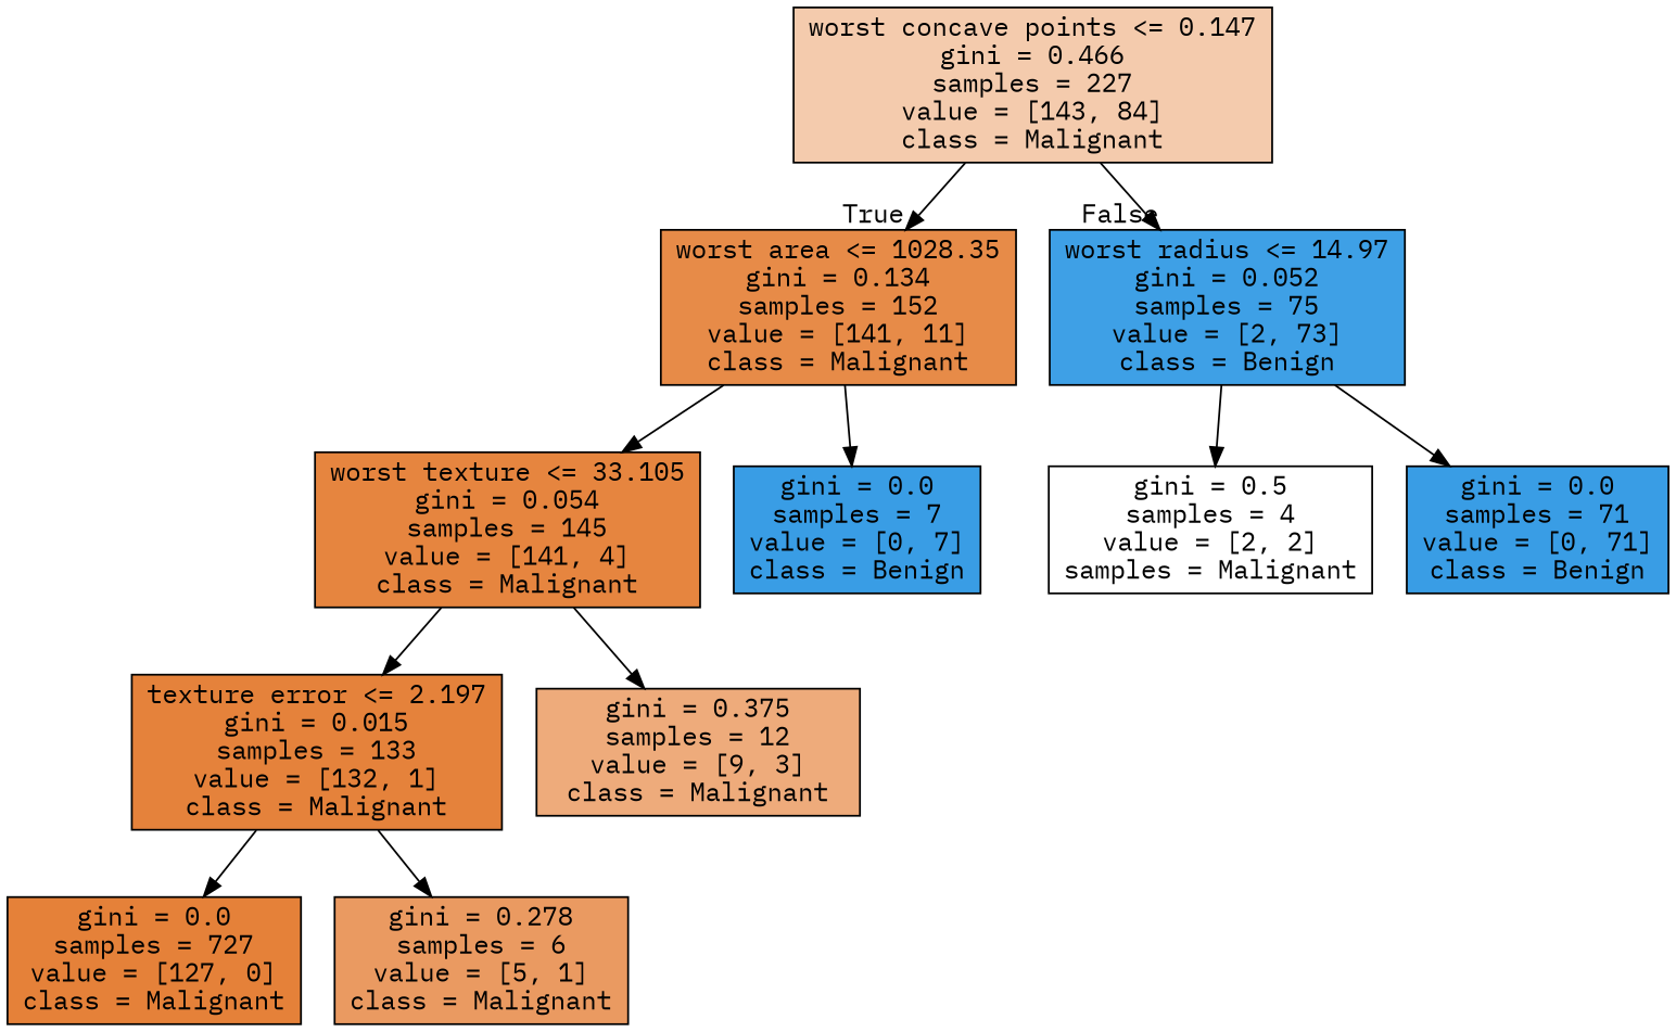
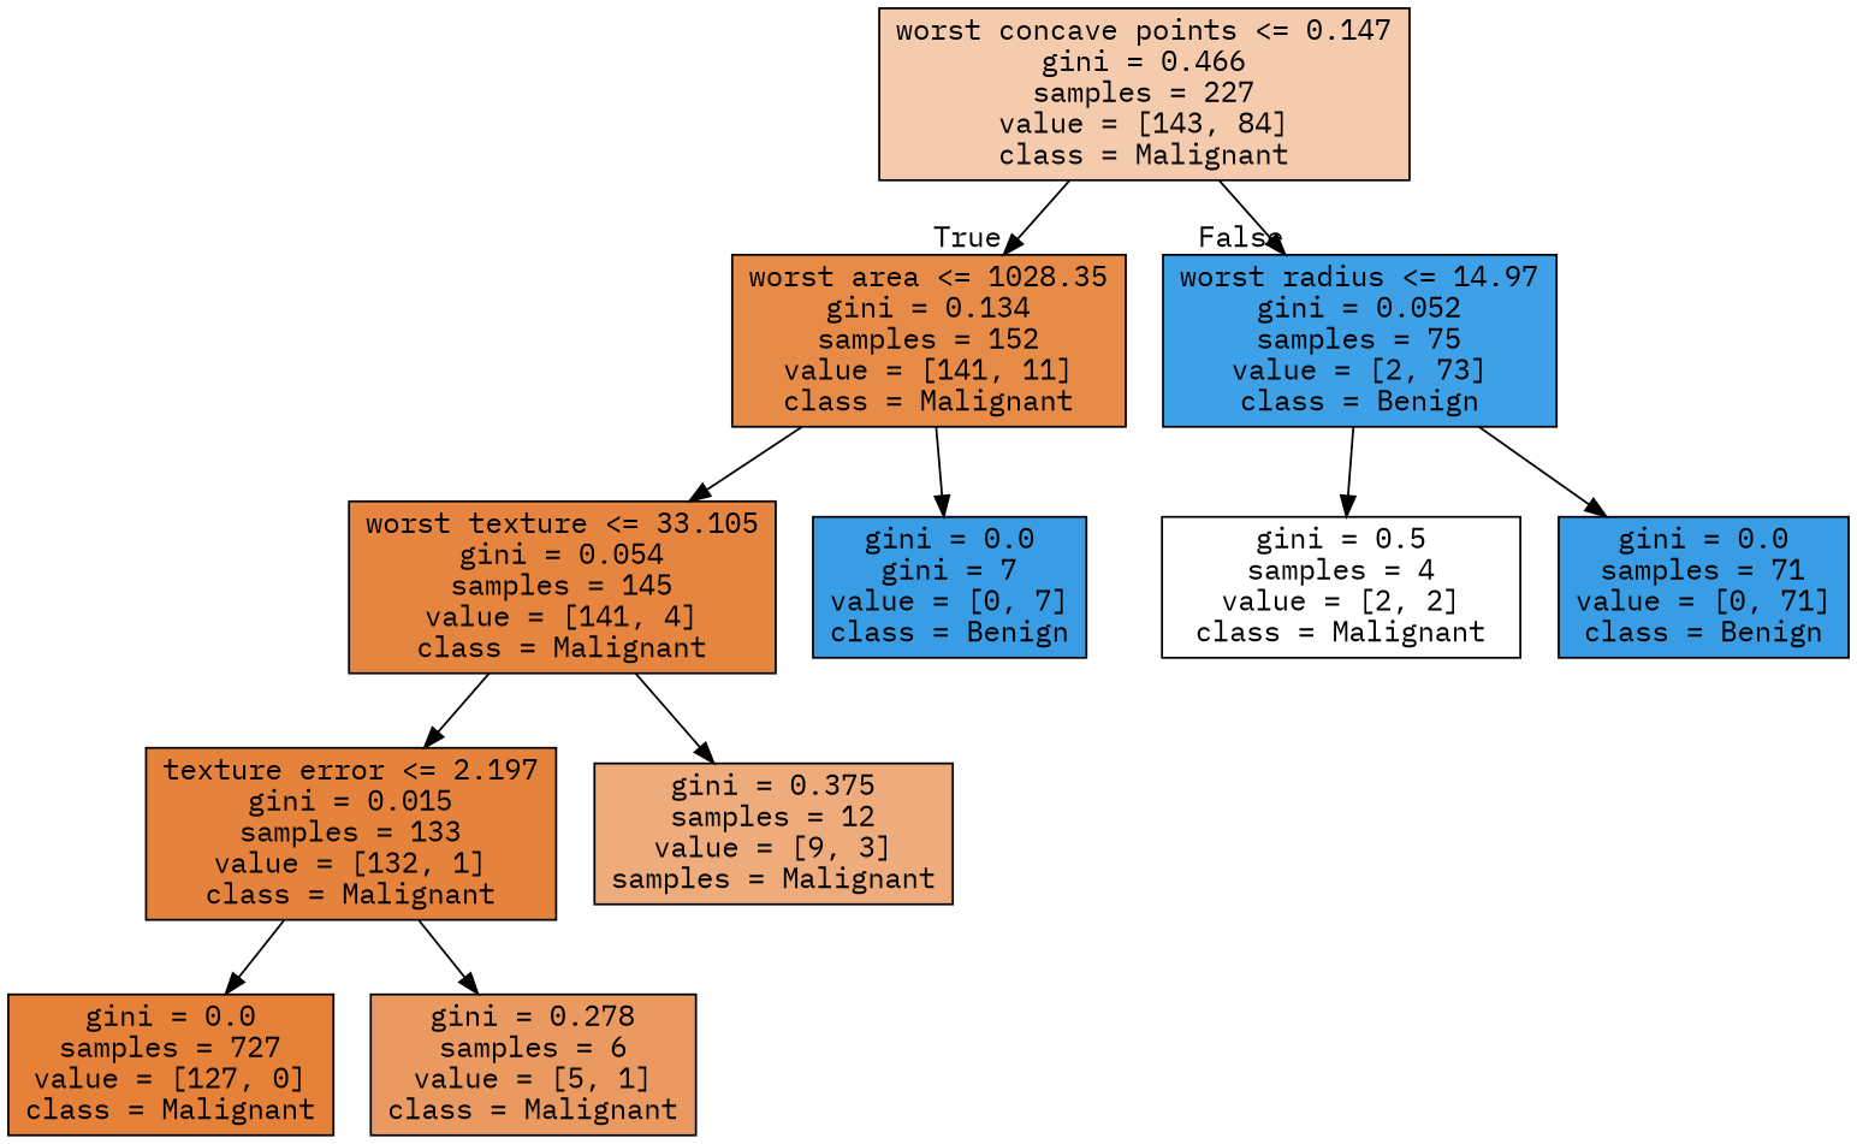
  digraph {
    fontname="IBM Plex Mono"
    node [color=black fillcolor="#399de5" fontname="IBM Plex Mono" shape=box style=filled]
    edge [fontname="IBM Plex Mono"]
    n1 [fillcolor="#f4cbad" label="worst concave points <= 0.147\ngini = 0.466\nsamples = 227\nvalue = [143, 84]\nclass = Malignant"]
    n2 [fillcolor="#e78b48" label="worst area <= 1028.35\ngini = 0.134\nsamples = 152\nvalue = [141, 11]\nclass = Malignant"]
    n3 [fillcolor="#3ea0e6" label="worst radius <= 14.97\ngini = 0.052\nsamples = 75\nvalue = [2, 73]\nclass = Benign"]
    n4 [fillcolor="#e6853f" label="worst texture <= 33.105\ngini = 0.054\nsamples = 145\nvalue = [141, 4]\nclass = Malignant"]
-   n5 [label="gini = 0.0\nsamples = 7\nvalue = [0, 7]\nclass = Benign"]
-   n6 [fillcolor="#ffffff" label="gini = 0.5\nsamples = 4\nvalue = [2, 2]\nsamples = Malignant"]
+   n5 [label="gini = 0.0\ngini = 7\nvalue = [0, 7]\nclass = Benign"]
+   n6 [fillcolor="#ffffff" label="gini = 0.5\nsamples = 4\nvalue = [2, 2]\nclass = Malignant"]
    n7 [label="gini = 0.0\nsamples = 71\nvalue = [0, 71]\nclass = Benign"]
    n8 [fillcolor="#e5823b" label="texture error <= 2.197\ngini = 0.015\nsamples = 133\nvalue = [132, 1]\nclass = Malignant"]
-   n9 [fillcolor="#eeab7b" label="gini = 0.375\nsamples = 12\nvalue = [9, 3]\nclass = Malignant"]
+   n9 [fillcolor="#eeab7b" label="gini = 0.375\nsamples = 12\nvalue = [9, 3]\nsamples = Malignant"]
    n10 [fillcolor="#e58139" label="gini = 0.0\nsamples = 727\nvalue = [127, 0]\nclass = Malignant"]
    n11 [fillcolor="#ea9a61" label="gini = 0.278\nsamples = 6\nvalue = [5, 1]\nclass = Malignant"]
    n1 -> n2 [headlabel=True labelangle=45 labeldistance=2.5]
    n1 -> n3 [headlabel=False labelangle=-45 labeldistance=2.5]
    n2 -> n4
    n2 -> n5
    n3 -> n6
    n3 -> n7
    n4 -> n8
    n4 -> n9
    n8 -> n10
    n8 -> n11
  }
